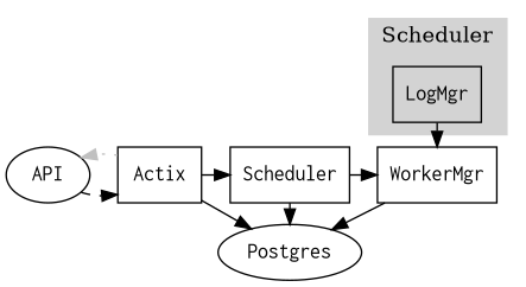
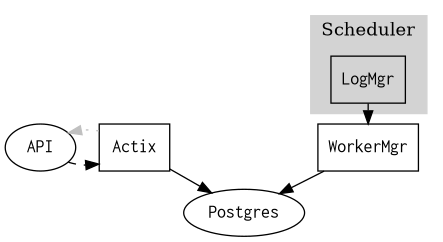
  digraph {
    ranksep=0.2
    node [fontname=Courier shape=box]
    API [shape=oval]
    Actix
-   Scheduler
    WorkerMgr
    LogMgr
    Postgres [shape=oval]
    subgraph sub_1 {
      rank=same
      API
      Actix
-     Scheduler
      WorkerMgr
    }
    subgraph cluster_2 {
      color=lightgrey
      label=Scheduler
      style=filled
      LogMgr
    }
    API -> Actix [color=black style=dashed]
    Actix -> API [color=grey style=dotted]
-   Actix -> Scheduler
    Actix -> Postgres
-   Scheduler -> WorkerMgr
-   Scheduler -> Postgres
    WorkerMgr -> Postgres
    LogMgr -> WorkerMgr
  }
